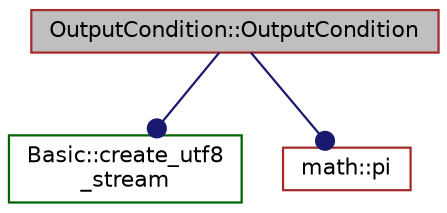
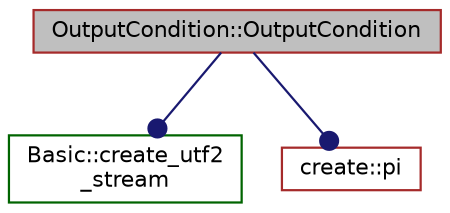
  digraph {
    rankdir=TB
    node [color=brown fillcolor=white fontname=Helvetica fontsize=10 shape=record style=filled]
    edge [arrowhead=dot color=midnightblue fontname=Helvetica fontsize=10 labelfontname=Helvetica labelfontsize=10 style=solid]
    n1 [fillcolor=grey75 fontcolor=black height=0.2 label="OutputCondition::OutputCondition" width=0.4]
-   n2 [color=darkgreen height=0.2 label="Basic::create_utf8\l_stream" width=0.4]
-   n3 [height=0.2 label="math::pi" width=0.4]
+   n2 [color=darkgreen height=0.2 label="Basic::create_utf2\l_stream" width=0.4]
+   n3 [height=0.2 label="create::pi" width=0.4]
    n1 -> n2
    n1 -> n3
  }
